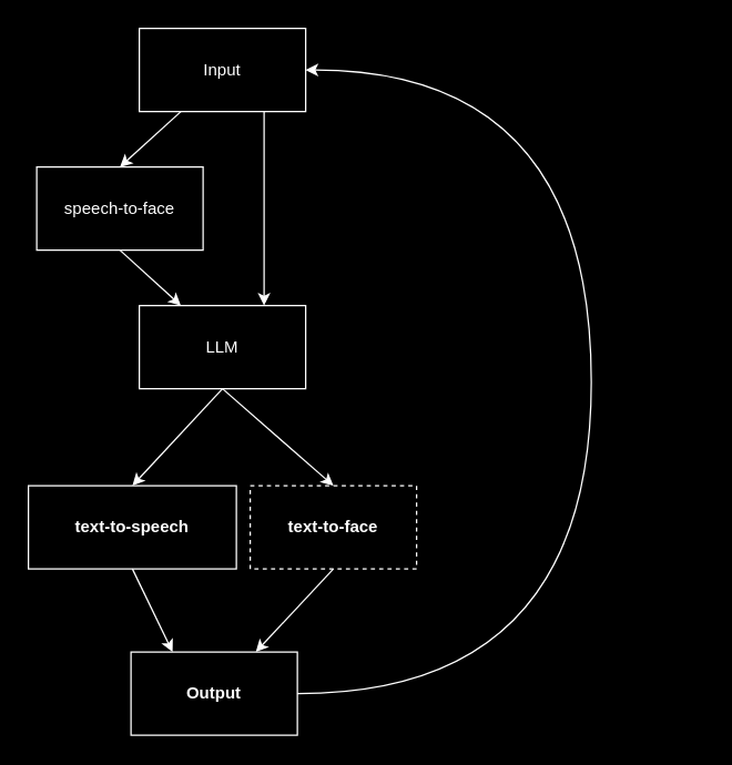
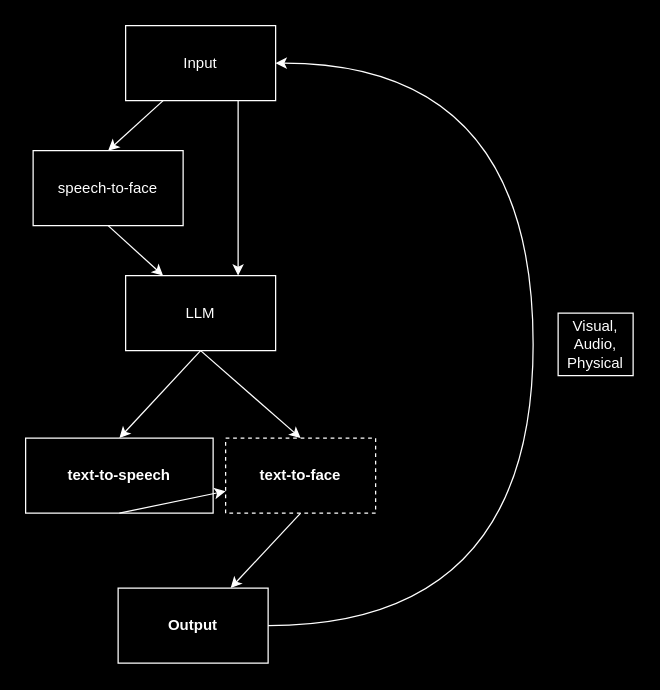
  <mxCell id="0" />
  <mxCell id="1" parent="0" />
  <mxCell id="2" style="edgeStyle=none;html=1;exitX=0.25;exitY=1;exitDx=0;exitDy=0;entryX=0.5;entryY=0;entryDx=0;entryDy=0;strokeColor=#FFFFFF;fontColor=#FFFFFF;" edge="1" parent="1" source="4" target="6"><mxGeometry relative="1" as="geometry" /></mxCell>
  <mxCell id="3" style="edgeStyle=none;html=1;exitX=0.75;exitY=1;exitDx=0;exitDy=0;entryX=0.75;entryY=0;entryDx=0;entryDy=0;strokeColor=#FFFFFF;fontColor=#FFFFFF;" edge="1" parent="1" source="4" target="9"><mxGeometry relative="1" as="geometry" /></mxCell>
  <mxCell id="4" value="Input" style="whiteSpace=wrap;html=1;fillColor=none;fontColor=#FFFFFF;strokeColor=#FFFFFF;" vertex="1" parent="1"><mxGeometry x="100" y="20" width="120" height="60" as="geometry" /></mxCell>
  <mxCell id="5" style="edgeStyle=none;html=1;exitX=0.5;exitY=1;exitDx=0;exitDy=0;entryX=0.25;entryY=0;entryDx=0;entryDy=0;strokeColor=#FFFFFF;fontColor=#FFFFFF;" edge="1" parent="1" source="6" target="9"><mxGeometry relative="1" as="geometry" /></mxCell>
  <mxCell id="6" value="speech-to-face" style="whiteSpace=wrap;html=1;fontColor=#FFFFFF;fillColor=none;strokeColor=#FFFFFF;" vertex="1" parent="1"><mxGeometry x="26" y="120" width="120" height="60" as="geometry" /></mxCell>
  <mxCell id="7" style="edgeStyle=none;html=1;exitX=0.5;exitY=1;exitDx=0;exitDy=0;entryX=0.5;entryY=0;entryDx=0;entryDy=0;strokeColor=#FFFFFF;fontColor=#FFFFFF;" edge="1" parent="1" source="9" target="11"><mxGeometry relative="1" as="geometry" /></mxCell>
  <mxCell id="8" style="edgeStyle=none;html=1;entryX=0.5;entryY=0;entryDx=0;entryDy=0;exitX=0.5;exitY=1;exitDx=0;exitDy=0;strokeColor=#FFFFFF;fontColor=#FFFFFF;" edge="1" parent="1" source="9" target="15"><mxGeometry relative="1" as="geometry" /></mxCell>
  <mxCell id="9" value="LLM" style="whiteSpace=wrap;html=1;fontColor=#FFFFFF;fillColor=none;strokeColor=#FFFFFF;" vertex="1" parent="1"><mxGeometry x="100" y="220" width="120" height="60" as="geometry" /></mxCell>
- <mxCell id="10" style="edgeStyle=none;html=1;exitX=0.5;exitY=1;exitDx=0;exitDy=0;entryX=0.25;entryY=0;entryDx=0;entryDy=0;strokeColor=#FFFFFF;fontColor=#FFFFFF;" edge="1" parent="1" source="11" target="13"><mxGeometry relative="1" as="geometry" /></mxCell>
+ <mxCell id="10" style="edgeStyle=none;html=1;exitX=0.5;exitY=1;exitDx=0;exitDy=0;strokeColor=#FFFFFF;fontColor=#FFFFFF;" edge="1" parent="1" source="11" target="15"><mxGeometry relative="1" as="geometry" /></mxCell>
  <mxCell id="11" value="text-to-speech" style="whiteSpace=wrap;html=1;fontStyle=1;fontColor=#FFFFFF;fillColor=none;strokeColor=#FFFFFF;" vertex="1" parent="1"><mxGeometry x="20" y="350" width="150" height="60" as="geometry" /></mxCell>
  <mxCell id="12" style="edgeStyle=orthogonalEdgeStyle;curved=1;html=1;exitX=1;exitY=0.5;exitDx=0;exitDy=0;entryX=1;entryY=0.5;entryDx=0;entryDy=0;strokeColor=#FFFFFF;fontColor=#FFFFFF;" edge="1" parent="1" source="13" target="4"><mxGeometry relative="1" as="geometry"><mxPoint x="446" y="230" as="targetPoint" /><Array as="points"><mxPoint x="426" y="500" /><mxPoint x="426" y="50" /></Array></mxGeometry></mxCell>
  <mxCell id="13" value="Output" style="whiteSpace=wrap;html=1;fontStyle=1;fontColor=#FFFFFF;fillColor=none;strokeColor=#FFFFFF;" vertex="1" parent="1"><mxGeometry x="94" y="470" width="120" height="60" as="geometry" /></mxCell>
  <mxCell id="14" style="edgeStyle=none;html=1;exitX=0.5;exitY=1;exitDx=0;exitDy=0;entryX=0.75;entryY=0;entryDx=0;entryDy=0;strokeColor=#FFFFFF;fontColor=#FFFFFF;" edge="1" parent="1" source="15" target="13"><mxGeometry relative="1" as="geometry" /></mxCell>
  <mxCell id="15" value="text-to-face" style="whiteSpace=wrap;html=1;fontStyle=1;fontColor=#FFFFFF;fillColor=none;strokeColor=#FFFFFF;dashed=1;" vertex="1" parent="1"><mxGeometry x="180" y="350" width="120" height="60" as="geometry" /></mxCell>
+ <mxCell id="16" value="Visual, Audio,&lt;br&gt;Physical" style="text;strokeColor=#FFFFFF;align=center;fillColor=none;html=1;verticalAlign=middle;whiteSpace=wrap;rounded=0;fontColor=#FFFFFF;" vertex="1" parent="1"><mxGeometry x="446" y="250" width="60" height="50" as="geometry" /></mxCell>
